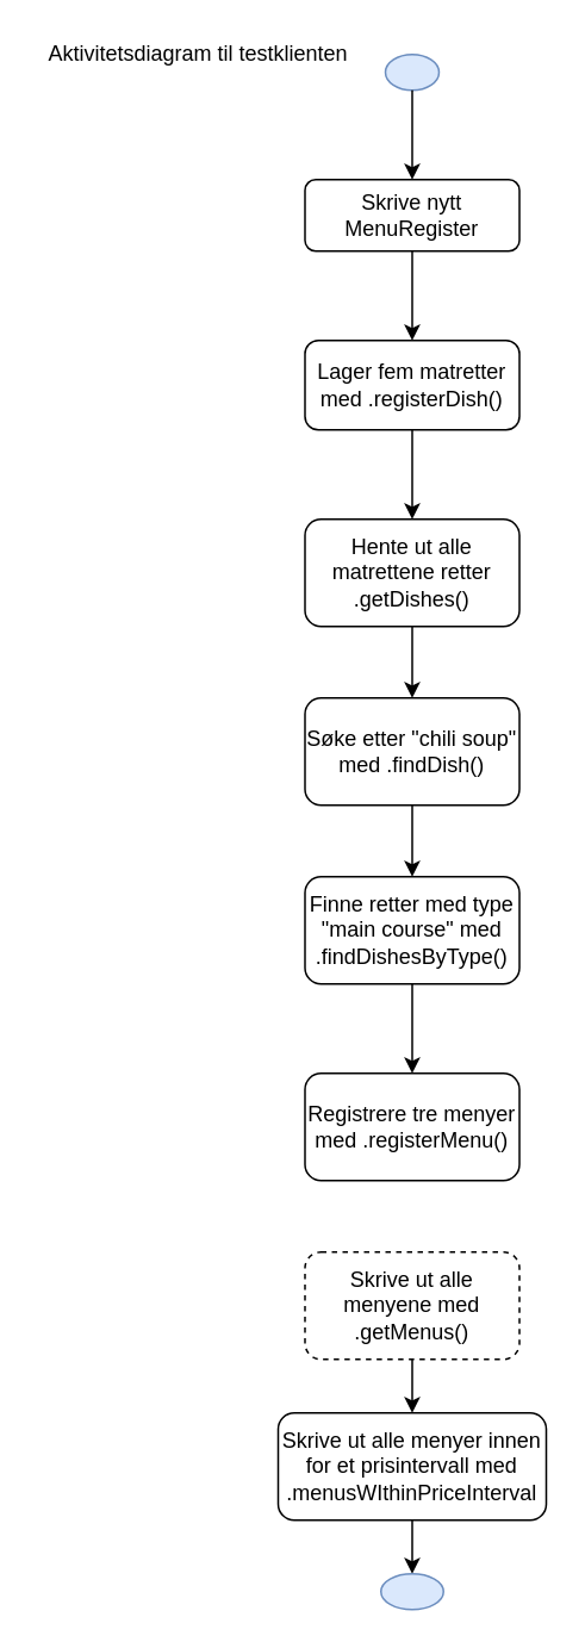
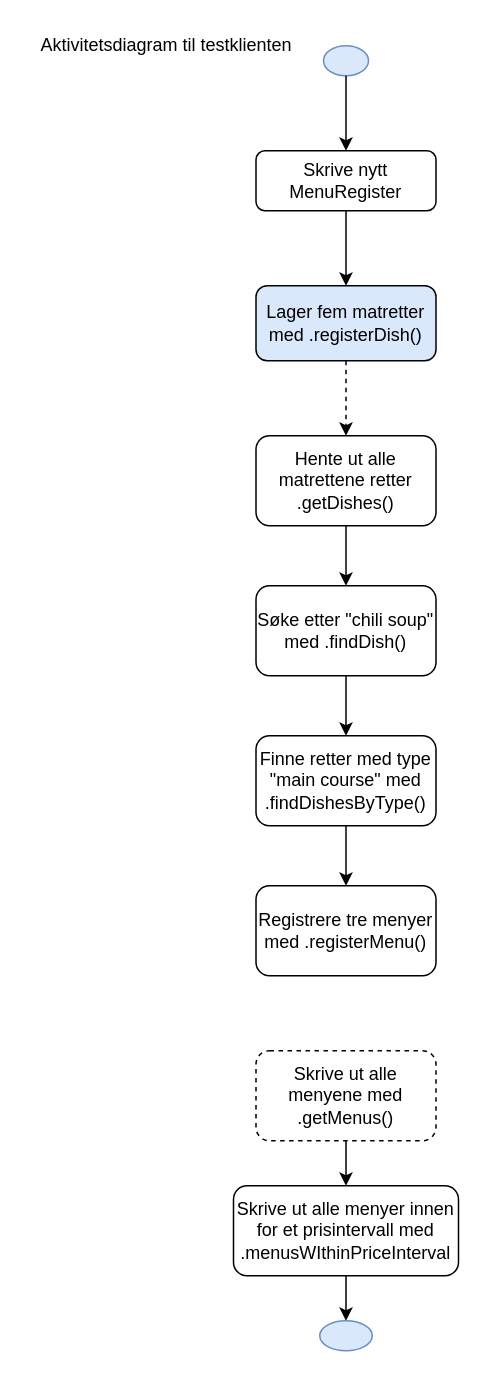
  <mxCell id="0" />
  <mxCell id="1" parent="0" />
  <mxCell id="2" style="edgeStyle=orthogonalEdgeStyle;rounded=0;orthogonalLoop=1;jettySize=auto;html=1;" edge="1" parent="1" source="3"><mxGeometry relative="1" as="geometry"><mxPoint x="230" y="190" as="targetPoint" /></mxGeometry></mxCell>
  <mxCell id="3" value="Skrive nytt MenuRegister" style="rounded=1;whiteSpace=wrap;html=1;fontSize=12;glass=0;strokeWidth=1;shadow=0;" parent="1" vertex="1"><mxGeometry x="170" y="100" width="120" height="40" as="geometry" /></mxCell>
  <mxCell id="4" value="" style="ellipse;whiteSpace=wrap;html=1;fillColor=#dae8fc;strokeColor=#6c8ebf;" vertex="1" parent="1"><mxGeometry x="215" y="30" width="30" height="20" as="geometry" /></mxCell>
  <mxCell id="5" value="" style="endArrow=classic;html=1;rounded=0;exitX=0.5;exitY=1;exitDx=0;exitDy=0;entryX=0.5;entryY=0;entryDx=0;entryDy=0;" edge="1" parent="1" source="4" target="3"><mxGeometry width="50" height="50" relative="1" as="geometry"><mxPoint x="260" y="180" as="sourcePoint" /><mxPoint x="310" y="130" as="targetPoint" /></mxGeometry></mxCell>
  <mxCell id="6" value="Aktivitetsdiagram til testklienten" style="text;html=1;align=center;verticalAlign=middle;resizable=0;points=[];autosize=1;strokeColor=none;fillColor=none;" vertex="1" parent="1"><mxGeometry x="20" y="20" width="180" height="20" as="geometry" /></mxCell>
- <mxCell id="7" style="edgeStyle=orthogonalEdgeStyle;rounded=0;orthogonalLoop=1;jettySize=auto;html=1;exitX=0.5;exitY=1;exitDx=0;exitDy=0;" edge="1" parent="1" source="8" target="10"><mxGeometry relative="1" as="geometry"><mxPoint x="230.143" y="290" as="targetPoint" /></mxGeometry></mxCell>
- <mxCell id="8" value="Lager fem matretter med .registerDish()" style="rounded=1;whiteSpace=wrap;html=1;" vertex="1" parent="1"><mxGeometry x="170" y="190" width="120" height="50" as="geometry" /></mxCell>
+ <mxCell id="7" style="edgeStyle=orthogonalEdgeStyle;rounded=0;orthogonalLoop=1;jettySize=auto;html=1;exitX=0.5;exitY=1;exitDx=0;exitDy=0;dashed=1;" edge="1" parent="1" source="8" target="10"><mxGeometry relative="1" as="geometry"><mxPoint x="230.143" y="290" as="targetPoint" /></mxGeometry></mxCell>
+ <mxCell id="8" value="Lager fem matretter med .registerDish()" style="rounded=1;whiteSpace=wrap;html=1;fillColor=#dae8fc;" vertex="1" parent="1"><mxGeometry x="170" y="190" width="120" height="50" as="geometry" /></mxCell>
  <mxCell id="9" style="edgeStyle=orthogonalEdgeStyle;rounded=0;orthogonalLoop=1;jettySize=auto;html=1;" edge="1" parent="1" source="10" target="12"><mxGeometry relative="1" as="geometry"><mxPoint x="230" y="390" as="targetPoint" /></mxGeometry></mxCell>
  <mxCell id="10" value="Hente ut alle matrettene retter .getDishes()" style="rounded=1;whiteSpace=wrap;html=1;" vertex="1" parent="1"><mxGeometry x="170" y="290" width="120" height="60" as="geometry" /></mxCell>
  <mxCell id="11" style="edgeStyle=orthogonalEdgeStyle;rounded=0;orthogonalLoop=1;jettySize=auto;html=1;" edge="1" parent="1" source="12"><mxGeometry relative="1" as="geometry"><mxPoint x="230" y="490" as="targetPoint" /></mxGeometry></mxCell>
  <mxCell id="12" value="Søke etter &quot;chili soup&quot; med .findDish()" style="rounded=1;whiteSpace=wrap;html=1;" vertex="1" parent="1"><mxGeometry x="170" y="390" width="120" height="60" as="geometry" /></mxCell>
  <mxCell id="13" style="edgeStyle=orthogonalEdgeStyle;rounded=0;orthogonalLoop=1;jettySize=auto;html=1;" edge="1" parent="1" source="14" target="15"><mxGeometry relative="1" as="geometry"><mxPoint x="230" y="590" as="targetPoint" /></mxGeometry></mxCell>
  <mxCell id="14" value="Finne retter med type &quot;main course&quot; med .findDishesByType()" style="rounded=1;whiteSpace=wrap;html=1;" vertex="1" parent="1"><mxGeometry x="170" y="490" width="120" height="60" as="geometry" /></mxCell>
- <mxCell id="15" value="Registrere tre menyer med .registerMenu()" style="rounded=1;whiteSpace=wrap;html=1;" vertex="1" parent="1"><mxGeometry x="170" y="600" width="120" height="60" as="geometry" /></mxCell>
+ <mxCell id="15" value="Registrere tre menyer med .registerMenu()" style="rounded=1;whiteSpace=wrap;html=1;" vertex="1" parent="1"><mxGeometry x="170" y="590" width="120" height="60" as="geometry" /></mxCell>
  <mxCell id="16" value="" style="edgeStyle=orthogonalEdgeStyle;rounded=0;orthogonalLoop=1;jettySize=auto;html=1;" edge="1" parent="1" source="17" target="19"><mxGeometry relative="1" as="geometry" /></mxCell>
  <mxCell id="17" value="Skrive ut alle menyene med .getMenus()" style="rounded=1;whiteSpace=wrap;html=1;dashed=1;" vertex="1" parent="1"><mxGeometry x="170" y="700" width="120" height="60" as="geometry" /></mxCell>
  <mxCell id="18" style="edgeStyle=orthogonalEdgeStyle;rounded=0;orthogonalLoop=1;jettySize=auto;html=1;" edge="1" parent="1" source="19" target="20"><mxGeometry relative="1" as="geometry"><mxPoint x="230" y="880" as="targetPoint" /></mxGeometry></mxCell>
  <mxCell id="19" value="Skrive ut alle menyer innen for et prisintervall med .menusWIthinPriceInterval" style="whiteSpace=wrap;html=1;rounded=1;" vertex="1" parent="1"><mxGeometry x="155" y="790" width="150" height="60" as="geometry" /></mxCell>
  <mxCell id="20" value="" style="ellipse;whiteSpace=wrap;html=1;fillColor=#dae8fc;strokeColor=#6c8ebf;" vertex="1" parent="1"><mxGeometry x="212.5" y="880" width="35" height="20" as="geometry" /></mxCell>
